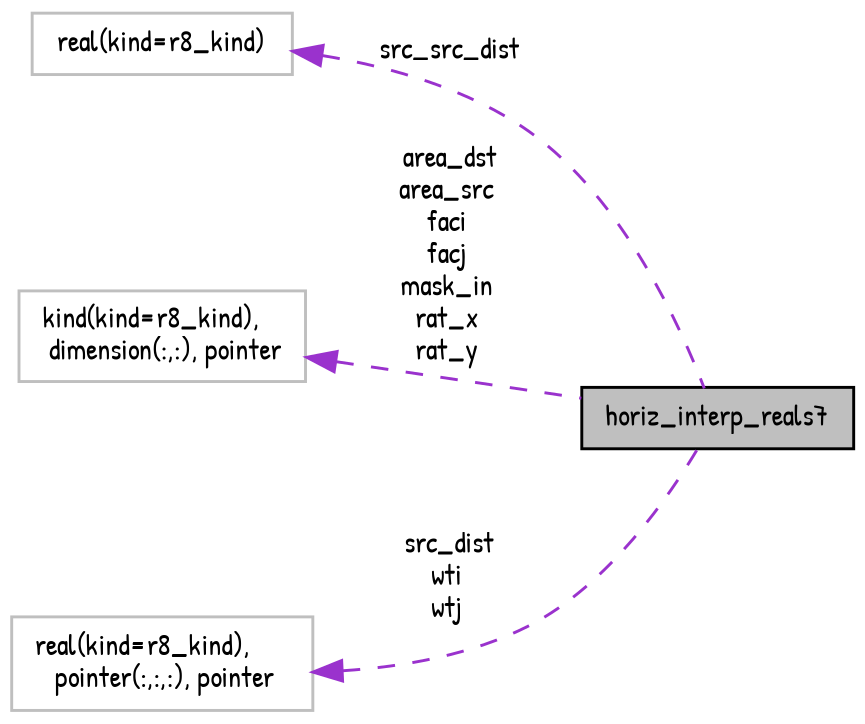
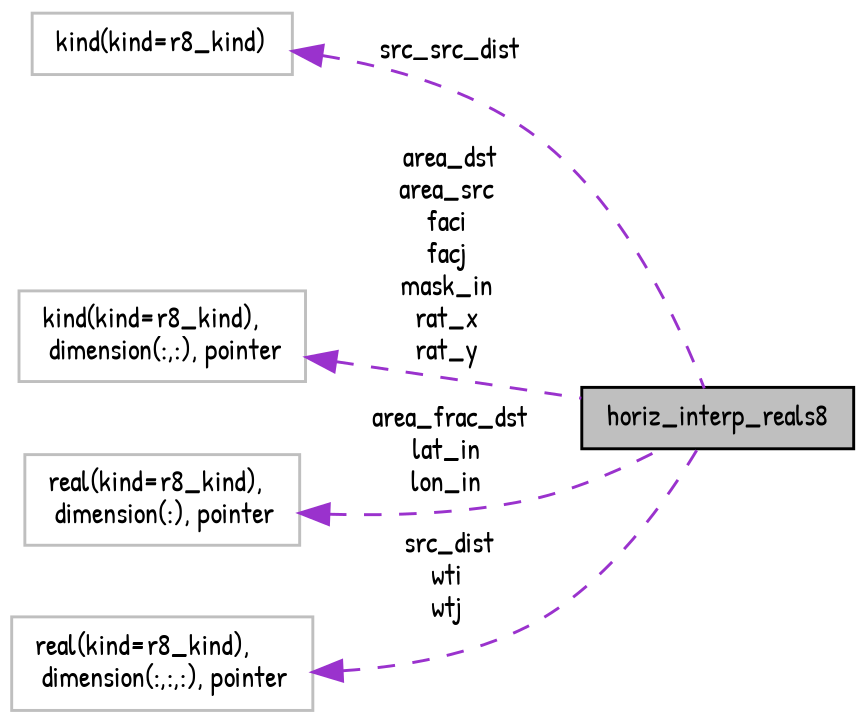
  digraph {
    fontname="Patrick Hand"
    rankdir=LR
    node [color=grey75 fillcolor=white fontname="Patrick Hand" fontsize=10 shape=record style=filled]
    edge [color=darkorchid3 dir=back fontname="Patrick Hand" fontsize=10 labelfontname=Helvetica labelfontsize=10 style=dashed]
-   n1 [color=black fillcolor=grey75 fontcolor=black height=0.2 label=horiz_interp_reals7 width=0.4]
-   n2 [height=0.2 label="real(kind=r8_kind)" width=0.4]
+   n1 [color=black fillcolor=grey75 fontcolor=black height=0.2 label=horiz_interp_reals8 width=0.4]
+   n2 [height=0.2 label="kind(kind=r8_kind)" width=0.4]
    n3 [height=0.2 label="kind(kind=r8_kind),\l dimension(:,:), pointer" width=0.4]
-   n5 [height=0.2 label="real(kind=r8_kind),\l pointer(:,:,:), pointer" width=0.4]
+   n4 [height=0.2 label="real(kind=r8_kind),\l dimension(:), pointer" width=0.4]
+   n5 [height=0.2 label="real(kind=r8_kind),\l dimension(:,:,:), pointer" width=0.4]
    n2 -> n1 [label=" src_src_dist"]
    n3 -> n1 [label=" area_dst\narea_src\nfaci\nfacj\nmask_in\nrat_x\nrat_y"]
+   n4 -> n1 [label=" area_frac_dst\nlat_in\nlon_in"]
    n5 -> n1 [label=" src_dist\nwti\nwtj"]
  }
